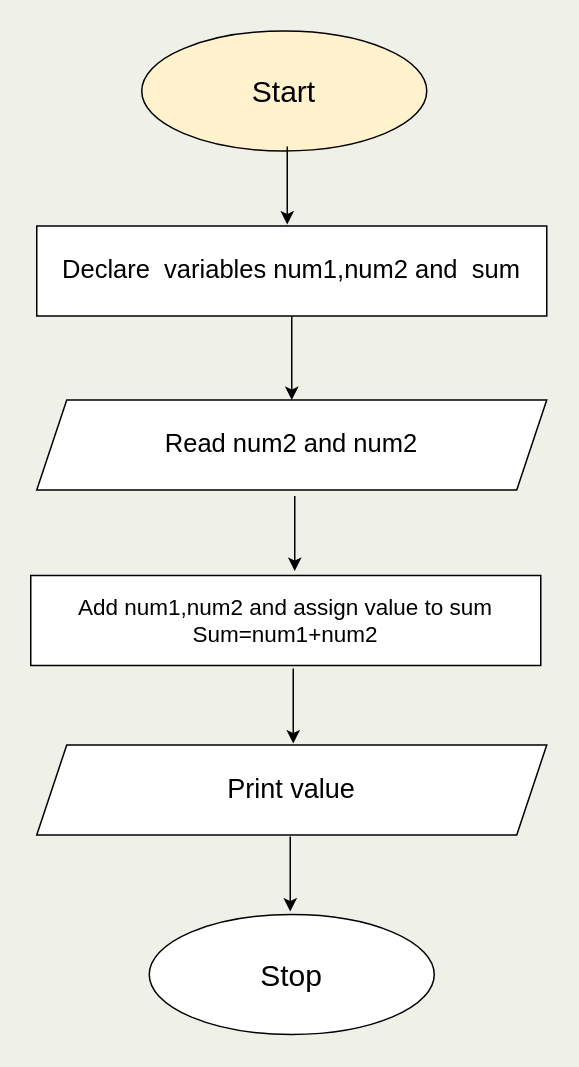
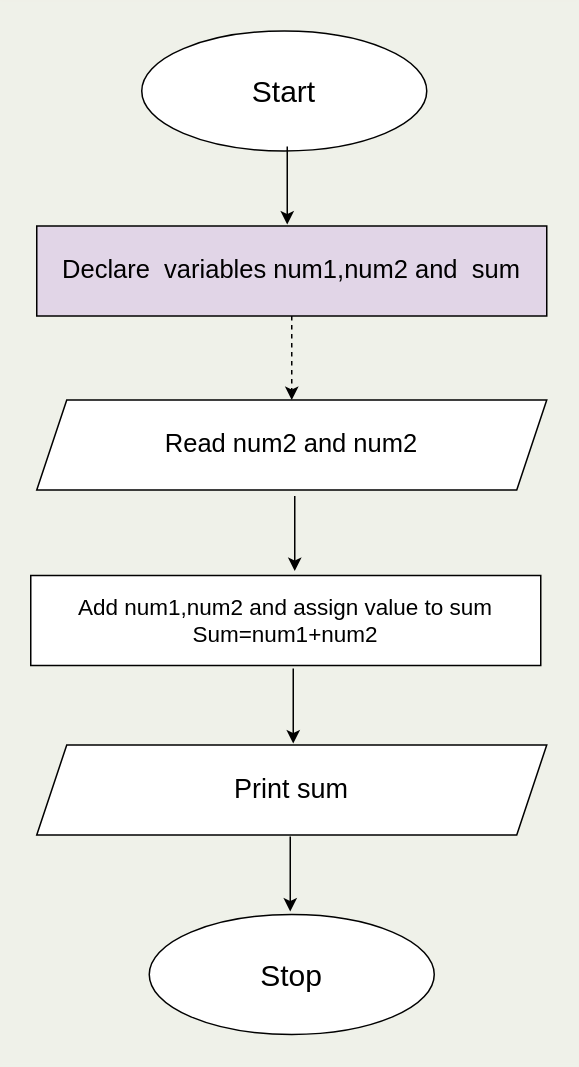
  <mxCell id="0" />
  <mxCell id="1" parent="0" />
- <mxCell id="2" value="&lt;font style=&quot;font-size: 20px;&quot;&gt;Start&lt;/font&gt;" style="ellipse;whiteSpace=wrap;html=1;fillColor=#fff2cc;" vertex="1" parent="1"><mxGeometry x="94" y="20" width="190" height="80" as="geometry" /></mxCell>
- <mxCell id="3" value="" style="edgeStyle=orthogonalEdgeStyle;rounded=0;orthogonalLoop=1;jettySize=auto;html=1;" edge="1" parent="1" source="4" target="6"><mxGeometry relative="1" as="geometry" /></mxCell>
- <mxCell id="4" value="&lt;font style=&quot;font-size: 17px;&quot;&gt;Declare&amp;nbsp; variables num1,num2 and&amp;nbsp; sum&lt;/font&gt;" style="whiteSpace=wrap;html=1;" vertex="1" parent="1"><mxGeometry x="24" y="150" width="340" height="60" as="geometry" /></mxCell>
+ <mxCell id="2" value="&lt;font style=&quot;font-size: 20px;&quot;&gt;Start&lt;/font&gt;" style="ellipse;whiteSpace=wrap;html=1;" vertex="1" parent="1"><mxGeometry x="94" y="20" width="190" height="80" as="geometry" /></mxCell>
+ <mxCell id="3" value="" style="edgeStyle=orthogonalEdgeStyle;rounded=0;orthogonalLoop=1;jettySize=auto;html=1;dashed=1;" edge="1" parent="1" source="4" target="6"><mxGeometry relative="1" as="geometry" /></mxCell>
+ <mxCell id="4" value="&lt;font style=&quot;font-size: 17px;&quot;&gt;Declare&amp;nbsp; variables num1,num2 and&amp;nbsp; sum&lt;/font&gt;" style="whiteSpace=wrap;html=1;fillColor=#e1d5e7;" vertex="1" parent="1"><mxGeometry x="24" y="150" width="340" height="60" as="geometry" /></mxCell>
  <mxCell id="5" value="" style="endArrow=classic;html=1;rounded=0;" edge="1" parent="1"><mxGeometry width="50" height="50" relative="1" as="geometry"><mxPoint x="191" y="97" as="sourcePoint" /><mxPoint x="191" y="149" as="targetPoint" /></mxGeometry></mxCell>
  <mxCell id="6" value="&lt;font style=&quot;font-size: 17px;&quot;&gt;Read num2 and num2&lt;/font&gt;" style="shape=parallelogram;perimeter=parallelogramPerimeter;whiteSpace=wrap;html=1;fixedSize=1;" vertex="1" parent="1"><mxGeometry x="24" y="266" width="340" height="60" as="geometry" /></mxCell>
  <mxCell id="7" value="&lt;span style=&quot;font-size: 15px;&quot;&gt;Add num1,num2 and assign value to sum&lt;br&gt;Sum=num1+num2&lt;br&gt;&lt;/span&gt;" style="rounded=0;whiteSpace=wrap;html=1;" vertex="1" parent="1"><mxGeometry x="20" y="383" width="340" height="60" as="geometry" /></mxCell>
  <mxCell id="8" value="" style="endArrow=classic;html=1;rounded=0;" edge="1" parent="1"><mxGeometry width="50" height="50" relative="1" as="geometry"><mxPoint x="196" y="330" as="sourcePoint" /><mxPoint x="196" y="380" as="targetPoint" /></mxGeometry></mxCell>
- <mxCell id="9" value="&lt;font style=&quot;font-size: 18px;&quot;&gt;Print value&lt;/font&gt;" style="shape=parallelogram;perimeter=parallelogramPerimeter;whiteSpace=wrap;html=1;fixedSize=1;" vertex="1" parent="1"><mxGeometry x="24" y="496" width="340" height="60" as="geometry" /></mxCell>
+ <mxCell id="9" value="&lt;font style=&quot;font-size: 18px;&quot;&gt;Print sum&lt;/font&gt;" style="shape=parallelogram;perimeter=parallelogramPerimeter;whiteSpace=wrap;html=1;fixedSize=1;" vertex="1" parent="1"><mxGeometry x="24" y="496" width="340" height="60" as="geometry" /></mxCell>
  <mxCell id="10" value="" style="endArrow=classic;html=1;rounded=0;" edge="1" parent="1"><mxGeometry width="50" height="50" relative="1" as="geometry"><mxPoint x="195" y="445" as="sourcePoint" /><mxPoint x="195" y="495" as="targetPoint" /></mxGeometry></mxCell>
  <mxCell id="11" value="&lt;font style=&quot;font-size: 20px;&quot;&gt;Stop&lt;/font&gt;" style="ellipse;whiteSpace=wrap;html=1;" vertex="1" parent="1"><mxGeometry x="99" y="609" width="190" height="80" as="geometry" /></mxCell>
  <mxCell id="12" value="" style="endArrow=classic;html=1;rounded=0;" edge="1" parent="1"><mxGeometry width="50" height="50" relative="1" as="geometry"><mxPoint x="193" y="557" as="sourcePoint" /><mxPoint x="193" y="607" as="targetPoint" /></mxGeometry></mxCell>
